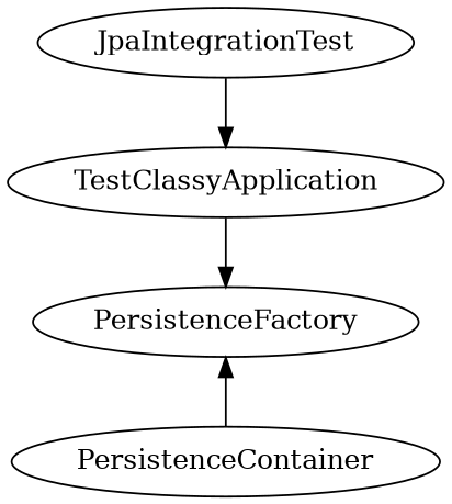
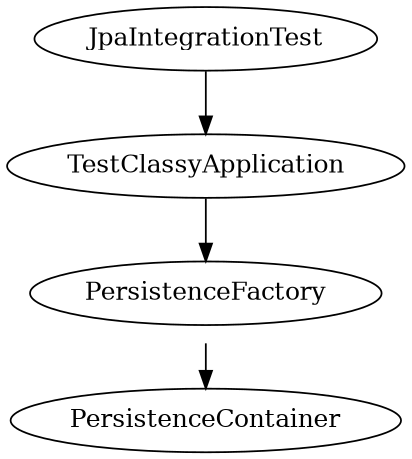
  digraph {
    concentrate=true
    JpaIntegrationTest
    TestClassyApplication
    PersistenceContainer
    PersistenceFactory
    JpaIntegrationTest -> TestClassyApplication
    TestClassyApplication -> PersistenceFactory
-   PersistenceContainer -> PersistenceFactory
+   PersistenceFactory -> PersistenceContainer
  }
